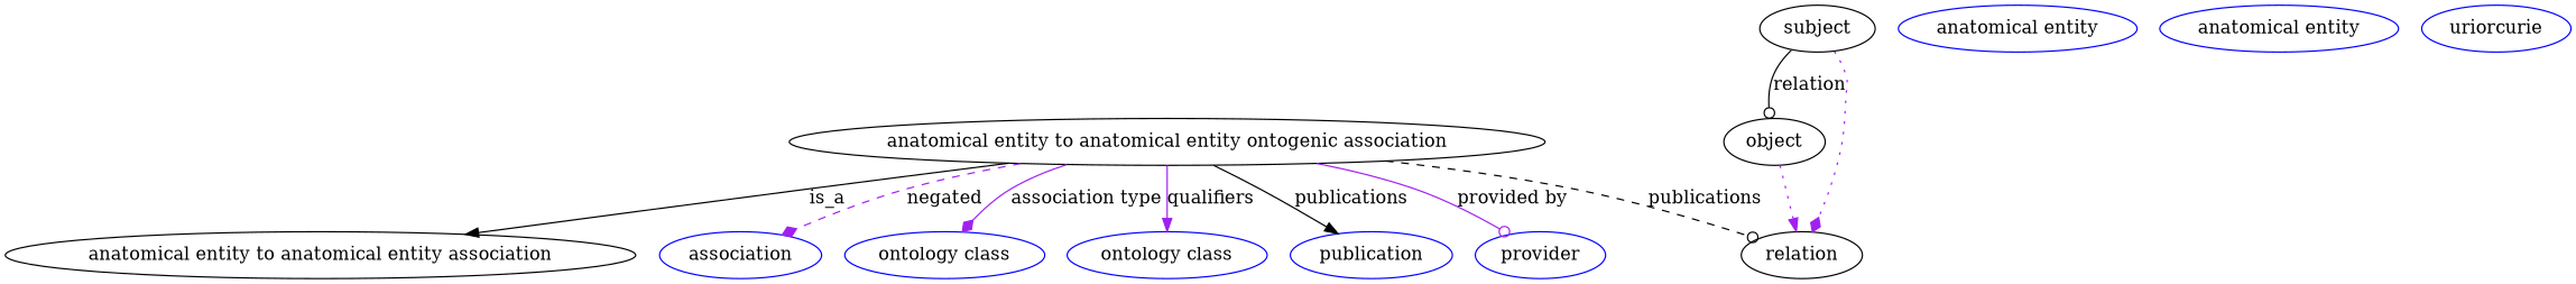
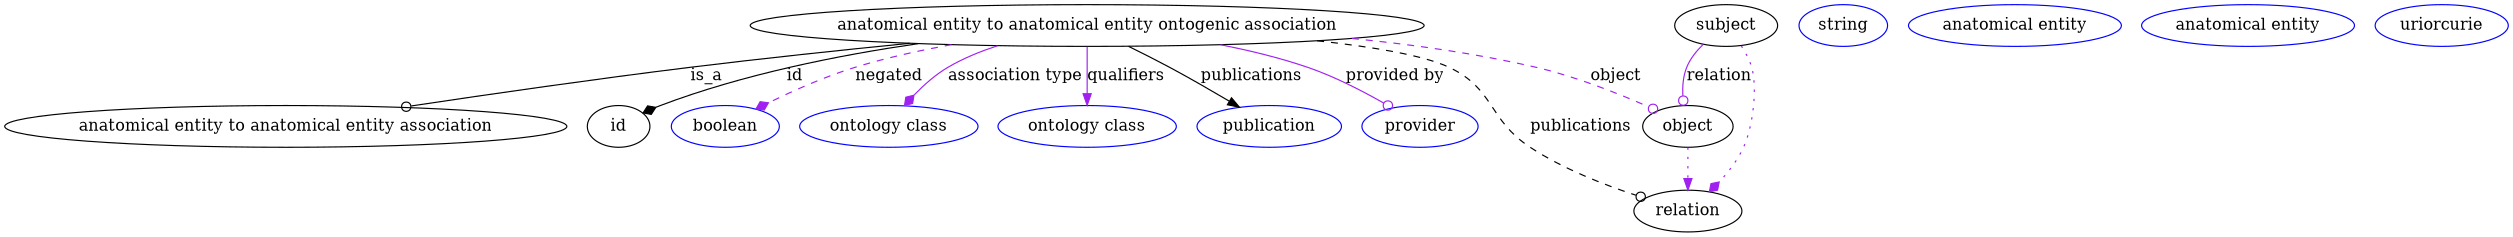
  digraph {
    node [color=blue]
    edge [arrowhead=odot color=purple style=solid]
    n1 [height=0.5 label="anatomical entity to anatomical entity ontogenic association" width=6.2106 color=""]
    "anatomical entity to anatomical entity association" [height=0.5 width=5.1815 color=""]
-   n4 [height=0.5 label=association width=1.0652]
+   id [height=0.5 width=0.75 color=""]
+   n4 [height=0.5 label=boolean width=1.0652]
    n5 [height=0.5 label="ontology class" width=1.7151]
    n6 [height=0.5 label="ontology class" width=1.7151]
    n7 [height=0.5 label=publication width=1.3902]
    n8 [height=0.5 label=provider width=1.1193]
    object [height=0.5 width=0.9027 color=""]
    relation [height=0.5 width=1.0471 color=""]
    subject [height=0.5 width=0.99297 color=""]
+   n12 [height=0.5 label=string width=0.84854]
    n13 [height=0.5 label="anatomical entity" width=2.004]
    n14 [height=0.5 label="anatomical entity" width=2.004]
    n15 [height=0.5 label=uriorcurie width=1.2638]
-   n1 -> "anatomical entity to anatomical entity association" [arrowhead=normal color=black label=is_a]
+   n1 -> "anatomical entity to anatomical entity association" [color=black label=is_a]
+   n1 -> id [arrowhead=diamond color=black label=id]
    n1 -> n4 [arrowhead=diamond label=negated style=dashed]
    n1 -> n5 [arrowhead=diamond label="association type"]
    n1 -> n6 [arrowhead=normal label=qualifiers]
    n1 -> n7 [arrowhead=normal color=black label=publications]
    n1 -> n8 [label="provided by"]
+   n1 -> object [label=object style=dashed]
    n1 -> relation [color=black label=publications style=dashed]
    object -> relation [arrowhead=normal style=dotted]
-   subject -> object [color=black label=relation]
+   subject -> object [label=relation]
    subject -> relation [arrowhead=diamond style=dotted]
  }
